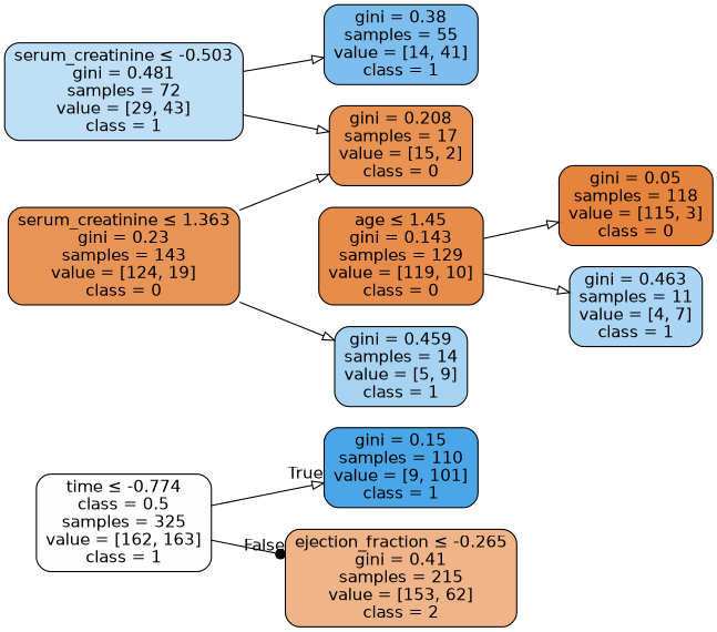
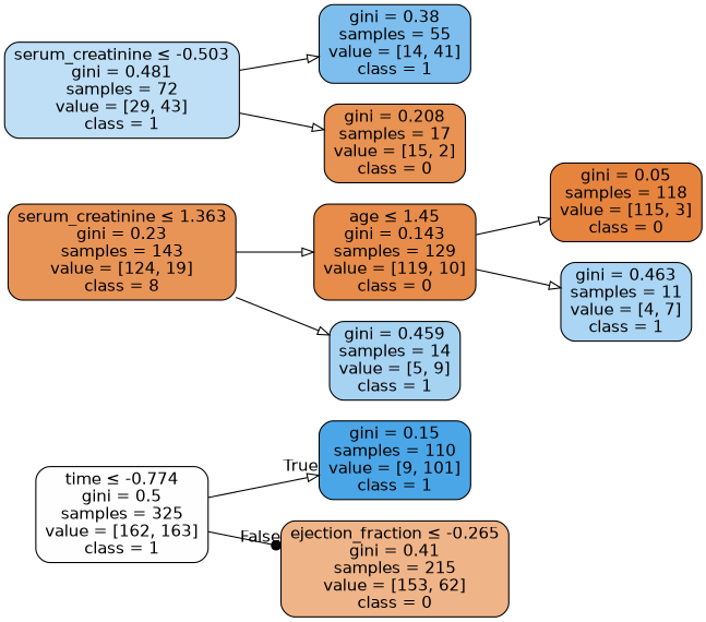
  digraph {
    rankdir=LR
    node [color=black fontname=helvetica shape=box style="filled, rounded"]
    edge [arrowhead=onormal fontname=helvetica]
-   n1 [fillcolor="#fefeff" label=<time &le; -0.774<br/>class = 0.5<br/>samples = 325<br/>value = [162, 163]<br/>class = 1>]
+   n1 [fillcolor="#fefeff" label=<time &le; -0.774<br/>gini = 0.5<br/>samples = 325<br/>value = [162, 163]<br/>class = 1>]
    n2 [fillcolor="#4ba6e7" label=<gini = 0.15<br/>samples = 110<br/>value = [9, 101]<br/>class = 1>]
-   n3 [fillcolor="#f0b489" label=<ejection_fraction &le; -0.265<br/>gini = 0.41<br/>samples = 215<br/>value = [153, 62]<br/>class = 2>]
+   n3 [fillcolor="#f0b489" label=<ejection_fraction &le; -0.265<br/>gini = 0.41<br/>samples = 215<br/>value = [153, 62]<br/>class = 0>]
    n4 [fillcolor="#bfdff7" label=<serum_creatinine &le; -0.503<br/>gini = 0.481<br/>samples = 72<br/>value = [29, 43]<br/>class = 1>]
    n5 [fillcolor="#e89253" label=<gini = 0.208<br/>samples = 17<br/>value = [15, 2]<br/>class = 0>]
    n6 [fillcolor="#7dbeee" label=<gini = 0.38<br/>samples = 55<br/>value = [14, 41]<br/>class = 1>]
-   n7 [fillcolor="#e99457" label=<serum_creatinine &le; 1.363<br/>gini = 0.23<br/>samples = 143<br/>value = [124, 19]<br/>class = 0>]
+   n7 [fillcolor="#e99457" label=<serum_creatinine &le; 1.363<br/>gini = 0.23<br/>samples = 143<br/>value = [124, 19]<br/>class = 8>]
    n8 [fillcolor="#e78c4a" label=<age &le; 1.45<br/>gini = 0.143<br/>samples = 129<br/>value = [119, 10]<br/>class = 0>]
    n9 [fillcolor="#a7d3f3" label=<gini = 0.459<br/>samples = 14<br/>value = [5, 9]<br/>class = 1>]
    n10 [fillcolor="#e6843e" label=<gini = 0.05<br/>samples = 118<br/>value = [115, 3]<br/>class = 0>]
    n11 [fillcolor="#aad5f4" label=<gini = 0.463<br/>samples = 11<br/>value = [4, 7]<br/>class = 1>]
    n1 -> n2 [headlabel=True labelangle=45 labeldistance=2.5]
    n1 -> n3 [arrowhead=dot headlabel=False labelangle=-45 labeldistance=2.5]
    n4 -> n5
    n4 -> n6
-   n7 -> n5
+   n7 -> n8
    n7 -> n9
    n8 -> n10
    n8 -> n11
  }
